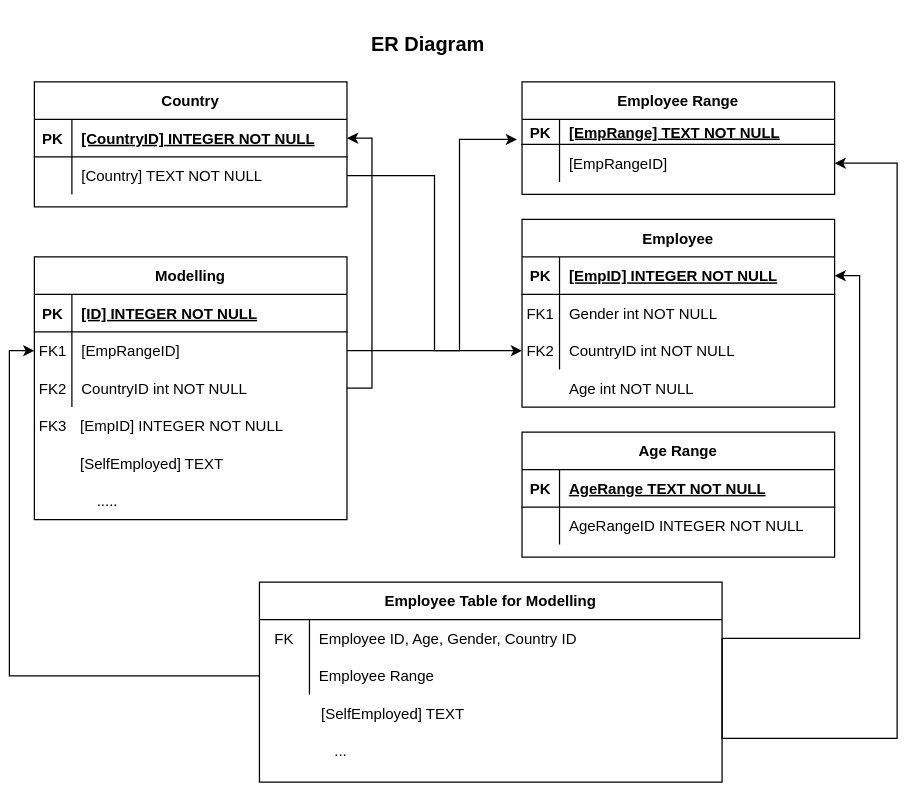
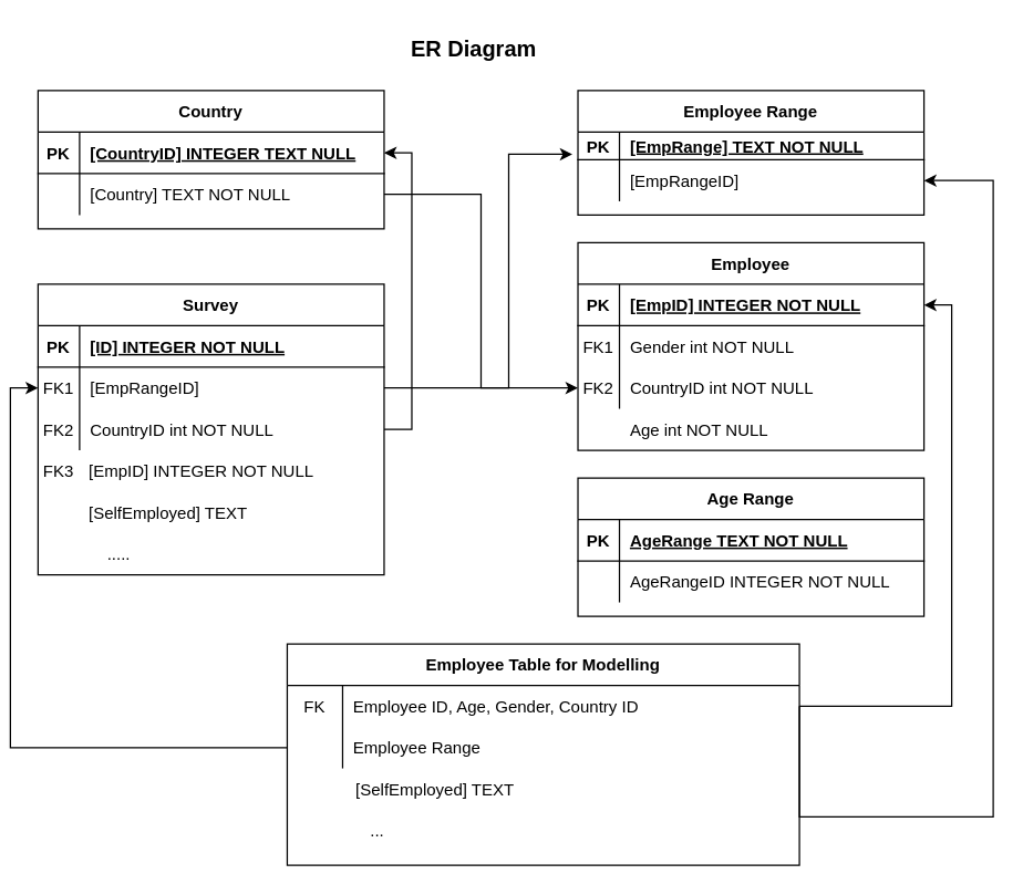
  <mxCell id="0" />
  <mxCell id="1" parent="0" />
  <mxCell id="2" value="Age Range" style="shape=table;startSize=30;container=1;collapsible=1;childLayout=tableLayout;fixedRows=1;rowLines=0;fontStyle=1;align=center;resizeLast=1;" parent="1" vertex="1"><mxGeometry x="410" y="345" width="250" height="100" as="geometry" /></mxCell>
  <mxCell id="3" value="" style="shape=partialRectangle;collapsible=0;dropTarget=0;pointerEvents=0;fillColor=none;points=[[0,0.5],[1,0.5]];portConstraint=eastwest;top=0;left=0;right=0;bottom=1;" parent="2" vertex="1"><mxGeometry y="30" width="250" height="30" as="geometry" /></mxCell>
  <mxCell id="4" value="PK" style="shape=partialRectangle;overflow=hidden;connectable=0;fillColor=none;top=0;left=0;bottom=0;right=0;fontStyle=1;" parent="3" vertex="1"><mxGeometry width="30" height="30" as="geometry"><mxRectangle width="30" height="30" as="alternateBounds" /></mxGeometry></mxCell>
  <mxCell id="5" value="AgeRange TEXT NOT NULL " style="shape=partialRectangle;overflow=hidden;connectable=0;fillColor=none;top=0;left=0;bottom=0;right=0;align=left;spacingLeft=6;fontStyle=5;" parent="3" vertex="1"><mxGeometry x="30" width="220" height="30" as="geometry"><mxRectangle width="220" height="30" as="alternateBounds" /></mxGeometry></mxCell>
  <mxCell id="6" value="" style="shape=partialRectangle;collapsible=0;dropTarget=0;pointerEvents=0;fillColor=none;points=[[0,0.5],[1,0.5]];portConstraint=eastwest;top=0;left=0;right=0;bottom=0;" parent="2" vertex="1"><mxGeometry y="60" width="250" height="30" as="geometry" /></mxCell>
  <mxCell id="7" value="" style="shape=partialRectangle;overflow=hidden;connectable=0;fillColor=none;top=0;left=0;bottom=0;right=0;" parent="6" vertex="1"><mxGeometry width="30" height="30" as="geometry"><mxRectangle width="30" height="30" as="alternateBounds" /></mxGeometry></mxCell>
  <mxCell id="8" value="AgeRangeID INTEGER NOT NULL" style="shape=partialRectangle;overflow=hidden;connectable=0;fillColor=none;top=0;left=0;bottom=0;right=0;align=left;spacingLeft=6;" parent="6" vertex="1"><mxGeometry x="30" width="220" height="30" as="geometry"><mxRectangle width="220" height="30" as="alternateBounds" /></mxGeometry></mxCell>
  <mxCell id="9" value="Country" style="shape=table;startSize=30;container=1;collapsible=1;childLayout=tableLayout;fixedRows=1;rowLines=0;fontStyle=1;align=center;resizeLast=1;" vertex="1" parent="1"><mxGeometry x="20" y="65" width="250" height="100" as="geometry" /></mxCell>
  <mxCell id="10" value="" style="shape=partialRectangle;collapsible=0;dropTarget=0;pointerEvents=0;fillColor=none;points=[[0,0.5],[1,0.5]];portConstraint=eastwest;top=0;left=0;right=0;bottom=1;" vertex="1" parent="9"><mxGeometry y="30" width="250" height="30" as="geometry" /></mxCell>
  <mxCell id="11" value="PK" style="shape=partialRectangle;overflow=hidden;connectable=0;fillColor=none;top=0;left=0;bottom=0;right=0;fontStyle=1;" vertex="1" parent="10"><mxGeometry width="30" height="30" as="geometry"><mxRectangle width="30" height="30" as="alternateBounds" /></mxGeometry></mxCell>
- <mxCell id="12" value="[CountryID] INTEGER NOT NULL" style="shape=partialRectangle;overflow=hidden;connectable=0;fillColor=none;top=0;left=0;bottom=0;right=0;align=left;spacingLeft=6;fontStyle=5;" vertex="1" parent="10"><mxGeometry x="30" width="220" height="30" as="geometry"><mxRectangle width="220" height="30" as="alternateBounds" /></mxGeometry></mxCell>
+ <mxCell id="12" value="[CountryID] INTEGER TEXT NULL" style="shape=partialRectangle;overflow=hidden;connectable=0;fillColor=none;top=0;left=0;bottom=0;right=0;align=left;spacingLeft=6;fontStyle=5;" vertex="1" parent="10"><mxGeometry x="30" width="220" height="30" as="geometry"><mxRectangle width="220" height="30" as="alternateBounds" /></mxGeometry></mxCell>
  <mxCell id="13" value="" style="shape=partialRectangle;collapsible=0;dropTarget=0;pointerEvents=0;fillColor=none;points=[[0,0.5],[1,0.5]];portConstraint=eastwest;top=0;left=0;right=0;bottom=0;" vertex="1" parent="9"><mxGeometry y="60" width="250" height="30" as="geometry" /></mxCell>
  <mxCell id="14" value="" style="shape=partialRectangle;overflow=hidden;connectable=0;fillColor=none;top=0;left=0;bottom=0;right=0;" vertex="1" parent="13"><mxGeometry width="30" height="30" as="geometry"><mxRectangle width="30" height="30" as="alternateBounds" /></mxGeometry></mxCell>
  <mxCell id="15" value="[Country] TEXT NOT NULL" style="shape=partialRectangle;overflow=hidden;connectable=0;fillColor=none;top=0;left=0;bottom=0;right=0;align=left;spacingLeft=6;" vertex="1" parent="13"><mxGeometry x="30" width="220" height="30" as="geometry"><mxRectangle width="220" height="30" as="alternateBounds" /></mxGeometry></mxCell>
  <mxCell id="16" value="Employee Range" style="shape=table;startSize=30;container=1;collapsible=1;childLayout=tableLayout;fixedRows=1;rowLines=0;fontStyle=1;align=center;resizeLast=1;" vertex="1" parent="1"><mxGeometry x="410" y="65" width="250" height="90" as="geometry" /></mxCell>
  <mxCell id="17" value="" style="shape=partialRectangle;collapsible=0;dropTarget=0;pointerEvents=0;fillColor=none;points=[[0,0.5],[1,0.5]];portConstraint=eastwest;top=0;left=0;right=0;bottom=1;" vertex="1" parent="16"><mxGeometry y="30" width="250" height="20" as="geometry" /></mxCell>
  <mxCell id="18" value="PK" style="shape=partialRectangle;overflow=hidden;connectable=0;fillColor=none;top=0;left=0;bottom=0;right=0;fontStyle=1;" vertex="1" parent="17"><mxGeometry width="30" height="20" as="geometry"><mxRectangle width="30" height="20" as="alternateBounds" /></mxGeometry></mxCell>
  <mxCell id="19" value="[EmpRange] TEXT NOT NULL" style="shape=partialRectangle;overflow=hidden;connectable=0;fillColor=none;top=0;left=0;bottom=0;right=0;align=left;spacingLeft=6;fontStyle=5;" vertex="1" parent="17"><mxGeometry x="30" width="220" height="20" as="geometry"><mxRectangle width="220" height="20" as="alternateBounds" /></mxGeometry></mxCell>
  <mxCell id="20" value="" style="shape=partialRectangle;collapsible=0;dropTarget=0;pointerEvents=0;fillColor=none;points=[[0,0.5],[1,0.5]];portConstraint=eastwest;top=0;left=0;right=0;bottom=0;" vertex="1" parent="16"><mxGeometry y="50" width="250" height="30" as="geometry" /></mxCell>
  <mxCell id="21" value="" style="shape=partialRectangle;overflow=hidden;connectable=0;fillColor=none;top=0;left=0;bottom=0;right=0;" vertex="1" parent="20"><mxGeometry width="30" height="30" as="geometry"><mxRectangle width="30" height="30" as="alternateBounds" /></mxGeometry></mxCell>
  <mxCell id="22" value="[EmpRangeID]" style="shape=partialRectangle;overflow=hidden;connectable=0;fillColor=none;top=0;left=0;bottom=0;right=0;align=left;spacingLeft=6;" vertex="1" parent="20"><mxGeometry x="30" width="220" height="30" as="geometry"><mxRectangle width="220" height="30" as="alternateBounds" /></mxGeometry></mxCell>
  <mxCell id="23" value="Employee" style="shape=table;startSize=30;container=1;collapsible=1;childLayout=tableLayout;fixedRows=1;rowLines=0;fontStyle=1;align=center;resizeLast=1;" vertex="1" parent="1"><mxGeometry x="410" y="175" width="250" height="150" as="geometry" /></mxCell>
  <mxCell id="24" value="" style="shape=partialRectangle;collapsible=0;dropTarget=0;pointerEvents=0;fillColor=none;points=[[0,0.5],[1,0.5]];portConstraint=eastwest;top=0;left=0;right=0;bottom=1;" vertex="1" parent="23"><mxGeometry y="30" width="250" height="30" as="geometry" /></mxCell>
  <mxCell id="25" value="PK" style="shape=partialRectangle;overflow=hidden;connectable=0;fillColor=none;top=0;left=0;bottom=0;right=0;fontStyle=1;" vertex="1" parent="24"><mxGeometry width="30" height="30" as="geometry"><mxRectangle width="30" height="30" as="alternateBounds" /></mxGeometry></mxCell>
  <mxCell id="26" value="[EmpID] INTEGER NOT NULL" style="shape=partialRectangle;overflow=hidden;connectable=0;fillColor=none;top=0;left=0;bottom=0;right=0;align=left;spacingLeft=6;fontStyle=5;" vertex="1" parent="24"><mxGeometry x="30" width="220" height="30" as="geometry"><mxRectangle width="220" height="30" as="alternateBounds" /></mxGeometry></mxCell>
  <mxCell id="27" value="" style="shape=partialRectangle;collapsible=0;dropTarget=0;pointerEvents=0;fillColor=none;points=[[0,0.5],[1,0.5]];portConstraint=eastwest;top=0;left=0;right=0;bottom=0;" vertex="1" parent="23"><mxGeometry y="60" width="250" height="30" as="geometry" /></mxCell>
  <mxCell id="28" value="FK1" style="shape=partialRectangle;overflow=hidden;connectable=0;fillColor=none;top=0;left=0;bottom=0;right=0;" vertex="1" parent="27"><mxGeometry width="30" height="30" as="geometry"><mxRectangle width="30" height="30" as="alternateBounds" /></mxGeometry></mxCell>
  <mxCell id="29" value="Gender int NOT NULL" style="shape=partialRectangle;overflow=hidden;connectable=0;fillColor=none;top=0;left=0;bottom=0;right=0;align=left;spacingLeft=6;" vertex="1" parent="27"><mxGeometry x="30" width="220" height="30" as="geometry"><mxRectangle width="220" height="30" as="alternateBounds" /></mxGeometry></mxCell>
  <mxCell id="30" value="" style="shape=partialRectangle;collapsible=0;dropTarget=0;pointerEvents=0;fillColor=none;points=[[0,0.5],[1,0.5]];portConstraint=eastwest;top=0;left=0;right=0;bottom=0;" vertex="1" parent="23"><mxGeometry y="90" width="250" height="30" as="geometry" /></mxCell>
  <mxCell id="31" value="FK2" style="shape=partialRectangle;overflow=hidden;connectable=0;fillColor=none;top=0;left=0;bottom=0;right=0;" vertex="1" parent="30"><mxGeometry width="30" height="30" as="geometry"><mxRectangle width="30" height="30" as="alternateBounds" /></mxGeometry></mxCell>
  <mxCell id="32" value="CountryID int NOT NULL" style="shape=partialRectangle;overflow=hidden;connectable=0;fillColor=none;top=0;left=0;bottom=0;right=0;align=left;spacingLeft=6;" vertex="1" parent="30"><mxGeometry x="30" width="220" height="30" as="geometry"><mxRectangle width="220" height="30" as="alternateBounds" /></mxGeometry></mxCell>
  <mxCell id="33" value="" style="shape=partialRectangle;collapsible=0;dropTarget=0;pointerEvents=0;fillColor=none;points=[[0,0.5],[1,0.5]];portConstraint=eastwest;top=0;left=0;right=0;bottom=0;" vertex="1" parent="1"><mxGeometry x="410" y="295" width="250" height="30" as="geometry" /></mxCell>
  <mxCell id="34" value="" style="shape=partialRectangle;overflow=hidden;connectable=0;fillColor=none;top=0;left=0;bottom=0;right=0;" vertex="1" parent="33"><mxGeometry width="30" height="30" as="geometry"><mxRectangle width="30" height="30" as="alternateBounds" /></mxGeometry></mxCell>
  <mxCell id="35" value="Age int NOT NULL" style="shape=partialRectangle;overflow=hidden;connectable=0;fillColor=none;top=0;left=0;bottom=0;right=0;align=left;spacingLeft=6;" vertex="1" parent="33"><mxGeometry x="30" width="220" height="30" as="geometry"><mxRectangle width="220" height="30" as="alternateBounds" /></mxGeometry></mxCell>
- <mxCell id="36" value="Modelling" style="shape=table;startSize=30;container=1;collapsible=1;childLayout=tableLayout;fixedRows=1;rowLines=0;fontStyle=1;align=center;resizeLast=1;" vertex="1" parent="1"><mxGeometry x="20" y="205" width="250" height="210" as="geometry" /></mxCell>
+ <mxCell id="36" value="Survey" style="shape=table;startSize=30;container=1;collapsible=1;childLayout=tableLayout;fixedRows=1;rowLines=0;fontStyle=1;align=center;resizeLast=1;" vertex="1" parent="1"><mxGeometry x="20" y="205" width="250" height="210" as="geometry" /></mxCell>
  <mxCell id="37" value="" style="shape=partialRectangle;collapsible=0;dropTarget=0;pointerEvents=0;fillColor=none;points=[[0,0.5],[1,0.5]];portConstraint=eastwest;top=0;left=0;right=0;bottom=1;" vertex="1" parent="36"><mxGeometry y="30" width="250" height="30" as="geometry" /></mxCell>
  <mxCell id="38" value="PK" style="shape=partialRectangle;overflow=hidden;connectable=0;fillColor=none;top=0;left=0;bottom=0;right=0;fontStyle=1;" vertex="1" parent="37"><mxGeometry width="30" height="30" as="geometry"><mxRectangle width="30" height="30" as="alternateBounds" /></mxGeometry></mxCell>
  <mxCell id="39" value="[ID] INTEGER NOT NULL" style="shape=partialRectangle;overflow=hidden;connectable=0;fillColor=none;top=0;left=0;bottom=0;right=0;align=left;spacingLeft=6;fontStyle=5;" vertex="1" parent="37"><mxGeometry x="30" width="220" height="30" as="geometry"><mxRectangle width="220" height="30" as="alternateBounds" /></mxGeometry></mxCell>
  <mxCell id="40" value="" style="shape=partialRectangle;collapsible=0;dropTarget=0;pointerEvents=0;fillColor=none;points=[[0,0.5],[1,0.5]];portConstraint=eastwest;top=0;left=0;right=0;bottom=0;" vertex="1" parent="36"><mxGeometry y="60" width="250" height="30" as="geometry" /></mxCell>
  <mxCell id="41" value="FK1" style="shape=partialRectangle;overflow=hidden;connectable=0;fillColor=none;top=0;left=0;bottom=0;right=0;" vertex="1" parent="40"><mxGeometry width="30" height="30" as="geometry"><mxRectangle width="30" height="30" as="alternateBounds" /></mxGeometry></mxCell>
  <mxCell id="42" value="[EmpRangeID]" style="shape=partialRectangle;overflow=hidden;connectable=0;fillColor=none;top=0;left=0;bottom=0;right=0;align=left;spacingLeft=6;" vertex="1" parent="40"><mxGeometry x="30" width="220" height="30" as="geometry"><mxRectangle width="220" height="30" as="alternateBounds" /></mxGeometry></mxCell>
  <mxCell id="43" value="" style="shape=partialRectangle;collapsible=0;dropTarget=0;pointerEvents=0;fillColor=none;points=[[0,0.5],[1,0.5]];portConstraint=eastwest;top=0;left=0;right=0;bottom=0;" vertex="1" parent="36"><mxGeometry y="90" width="250" height="30" as="geometry" /></mxCell>
  <mxCell id="44" value="FK2" style="shape=partialRectangle;overflow=hidden;connectable=0;fillColor=none;top=0;left=0;bottom=0;right=0;" vertex="1" parent="43"><mxGeometry width="30" height="30" as="geometry"><mxRectangle width="30" height="30" as="alternateBounds" /></mxGeometry></mxCell>
  <mxCell id="45" value="CountryID int NOT NULL" style="shape=partialRectangle;overflow=hidden;connectable=0;fillColor=none;top=0;left=0;bottom=0;right=0;align=left;spacingLeft=6;" vertex="1" parent="43"><mxGeometry x="30" width="220" height="30" as="geometry"><mxRectangle width="220" height="30" as="alternateBounds" /></mxGeometry></mxCell>
  <mxCell id="46" style="edgeStyle=orthogonalEdgeStyle;rounded=0;orthogonalLoop=1;jettySize=auto;html=1;exitX=1;exitY=0.5;exitDx=0;exitDy=0;entryX=0;entryY=0.5;entryDx=0;entryDy=0;" edge="1" parent="1" source="13" target="30"><mxGeometry relative="1" as="geometry" /></mxCell>
  <mxCell id="47" value="" style="shape=partialRectangle;collapsible=0;dropTarget=0;pointerEvents=0;fillColor=none;points=[[0,0.5],[1,0.5]];portConstraint=eastwest;top=0;left=0;right=0;bottom=0;" vertex="1" parent="1"><mxGeometry x="20" y="325" width="250" height="30" as="geometry" /></mxCell>
  <mxCell id="48" value="FK3" style="shape=partialRectangle;overflow=hidden;connectable=0;fillColor=none;top=0;left=0;bottom=0;right=0;" vertex="1" parent="47"><mxGeometry width="30" height="30" as="geometry"><mxRectangle width="30" height="30" as="alternateBounds" /></mxGeometry></mxCell>
  <mxCell id="49" value="[EmpID] INTEGER NOT NULL" style="shape=partialRectangle;overflow=hidden;connectable=0;fillColor=none;top=0;left=0;bottom=0;right=0;align=left;spacingLeft=6;" vertex="1" parent="47"><mxGeometry x="29" width="220" height="30" as="geometry"><mxRectangle width="220" height="30" as="alternateBounds" /></mxGeometry></mxCell>
  <mxCell id="50" value="" style="shape=partialRectangle;collapsible=0;dropTarget=0;pointerEvents=0;fillColor=none;points=[[0,0.5],[1,0.5]];portConstraint=eastwest;top=0;left=0;right=0;bottom=0;" vertex="1" parent="1"><mxGeometry x="20" y="355" width="250" height="30" as="geometry" /></mxCell>
  <mxCell id="51" value="" style="shape=partialRectangle;overflow=hidden;connectable=0;fillColor=none;top=0;left=0;bottom=0;right=0;" vertex="1" parent="50"><mxGeometry width="30" height="30" as="geometry"><mxRectangle width="30" height="30" as="alternateBounds" /></mxGeometry></mxCell>
  <mxCell id="52" value="[SelfEmployed] TEXT" style="shape=partialRectangle;overflow=hidden;connectable=0;fillColor=none;top=0;left=0;bottom=0;right=0;align=left;spacingLeft=6;" vertex="1" parent="50"><mxGeometry x="29" width="220" height="30" as="geometry"><mxRectangle width="220" height="30" as="alternateBounds" /></mxGeometry></mxCell>
  <mxCell id="53" value="" style="shape=partialRectangle;collapsible=0;dropTarget=0;pointerEvents=0;fillColor=none;points=[[0,0.5],[1,0.5]];portConstraint=eastwest;top=0;left=0;right=0;bottom=0;" vertex="1" parent="1"><mxGeometry x="20" y="385" width="250" height="30" as="geometry" /></mxCell>
  <mxCell id="54" value="" style="shape=partialRectangle;overflow=hidden;connectable=0;fillColor=none;top=0;left=0;bottom=0;right=0;" vertex="1" parent="53"><mxGeometry width="30" height="30" as="geometry"><mxRectangle width="30" height="30" as="alternateBounds" /></mxGeometry></mxCell>
  <mxCell id="55" value="    ....." style="shape=partialRectangle;overflow=hidden;connectable=0;fillColor=none;top=0;left=0;bottom=0;right=0;align=left;spacingLeft=6;" vertex="1" parent="53"><mxGeometry x="29" width="220" height="30" as="geometry"><mxRectangle width="220" height="30" as="alternateBounds" /></mxGeometry></mxCell>
  <mxCell id="56" value="Employee Table for Modelling" style="shape=table;startSize=30;container=1;collapsible=1;childLayout=tableLayout;fixedRows=1;rowLines=0;fontStyle=1;align=center;resizeLast=1;" vertex="1" parent="1"><mxGeometry x="200" y="465" width="370" height="160" as="geometry" /></mxCell>
  <mxCell id="57" value="" style="shape=partialRectangle;collapsible=0;dropTarget=0;pointerEvents=0;fillColor=none;points=[[0,0.5],[1,0.5]];portConstraint=eastwest;top=0;left=0;right=0;bottom=0;" vertex="1" parent="56"><mxGeometry y="30" width="370" height="30" as="geometry" /></mxCell>
  <mxCell id="58" value="FK" style="shape=partialRectangle;overflow=hidden;connectable=0;fillColor=none;top=0;left=0;bottom=0;right=0;" vertex="1" parent="57"><mxGeometry width="40" height="30" as="geometry"><mxRectangle width="40" height="30" as="alternateBounds" /></mxGeometry></mxCell>
  <mxCell id="59" value="Employee ID, Age, Gender, Country ID" style="shape=partialRectangle;overflow=hidden;connectable=0;fillColor=none;top=0;left=0;bottom=0;right=0;align=left;spacingLeft=6;" vertex="1" parent="57"><mxGeometry x="40" width="330" height="30" as="geometry"><mxRectangle width="330" height="30" as="alternateBounds" /></mxGeometry></mxCell>
  <mxCell id="60" value="" style="shape=partialRectangle;collapsible=0;dropTarget=0;pointerEvents=0;fillColor=none;points=[[0,0.5],[1,0.5]];portConstraint=eastwest;top=0;left=0;right=0;bottom=0;" vertex="1" parent="56"><mxGeometry y="60" width="370" height="30" as="geometry" /></mxCell>
  <mxCell id="61" value="" style="shape=partialRectangle;overflow=hidden;connectable=0;fillColor=none;top=0;left=0;bottom=0;right=0;" vertex="1" parent="60"><mxGeometry width="40" height="30" as="geometry"><mxRectangle width="40" height="30" as="alternateBounds" /></mxGeometry></mxCell>
  <mxCell id="62" value="Employee Range" style="shape=partialRectangle;overflow=hidden;connectable=0;fillColor=none;top=0;left=0;bottom=0;right=0;align=left;spacingLeft=6;" vertex="1" parent="60"><mxGeometry x="40" width="330" height="30" as="geometry"><mxRectangle width="330" height="30" as="alternateBounds" /></mxGeometry></mxCell>
  <mxCell id="63" style="edgeStyle=orthogonalEdgeStyle;rounded=0;orthogonalLoop=1;jettySize=auto;html=1;exitX=1;exitY=0.5;exitDx=0;exitDy=0;entryX=1;entryY=0.5;entryDx=0;entryDy=0;" edge="1" parent="1" source="57" target="20"><mxGeometry relative="1" as="geometry"><mxPoint x="690" y="185" as="targetPoint" /><Array as="points"><mxPoint x="710" y="590" /><mxPoint x="710" y="130" /></Array></mxGeometry></mxCell>
  <mxCell id="64" style="edgeStyle=orthogonalEdgeStyle;rounded=0;orthogonalLoop=1;jettySize=auto;html=1;exitX=1;exitY=0.5;exitDx=0;exitDy=0;entryX=-0.016;entryY=-0.133;entryDx=0;entryDy=0;entryPerimeter=0;" edge="1" parent="1" source="40" target="20"><mxGeometry relative="1" as="geometry"><Array as="points"><mxPoint x="360" y="280" /><mxPoint x="360" y="111" /></Array></mxGeometry></mxCell>
  <mxCell id="65" style="edgeStyle=orthogonalEdgeStyle;rounded=0;orthogonalLoop=1;jettySize=auto;html=1;exitX=1;exitY=0.5;exitDx=0;exitDy=0;entryX=1;entryY=0.5;entryDx=0;entryDy=0;" edge="1" parent="1" source="43" target="10"><mxGeometry relative="1" as="geometry" /></mxCell>
  <mxCell id="66" value="" style="shape=partialRectangle;collapsible=0;dropTarget=0;pointerEvents=0;fillColor=none;points=[[0,0.5],[1,0.5]];portConstraint=eastwest;top=0;left=0;right=0;bottom=0;" vertex="1" parent="1"><mxGeometry x="200" y="555" width="360" height="30" as="geometry" /></mxCell>
  <mxCell id="67" value="" style="shape=partialRectangle;overflow=hidden;connectable=0;fillColor=none;top=0;left=0;bottom=0;right=0;" vertex="1" parent="66"><mxGeometry width="43.2" height="30" as="geometry"><mxRectangle width="30" height="30" as="alternateBounds" /></mxGeometry></mxCell>
  <mxCell id="68" value="[SelfEmployed] TEXT" style="shape=partialRectangle;overflow=hidden;connectable=0;fillColor=none;top=0;left=0;bottom=0;right=0;align=left;spacingLeft=6;" vertex="1" parent="66"><mxGeometry x="41.76" width="316.8" height="30" as="geometry"><mxRectangle width="220" height="30" as="alternateBounds" /></mxGeometry></mxCell>
  <mxCell id="69" style="edgeStyle=orthogonalEdgeStyle;rounded=0;orthogonalLoop=1;jettySize=auto;html=1;exitX=1;exitY=0.5;exitDx=0;exitDy=0;entryX=1;entryY=0.5;entryDx=0;entryDy=0;" edge="1" parent="1" source="57" target="24"><mxGeometry relative="1" as="geometry"><mxPoint x="680" y="225" as="targetPoint" /></mxGeometry></mxCell>
  <mxCell id="70" style="edgeStyle=orthogonalEdgeStyle;rounded=0;orthogonalLoop=1;jettySize=auto;html=1;exitX=0;exitY=0.5;exitDx=0;exitDy=0;entryX=0;entryY=0.5;entryDx=0;entryDy=0;" edge="1" parent="1" source="60" target="40"><mxGeometry relative="1" as="geometry" /></mxCell>
  <mxCell id="71" value="" style="shape=partialRectangle;collapsible=0;dropTarget=0;pointerEvents=0;fillColor=none;points=[[0,0.5],[1,0.5]];portConstraint=eastwest;top=0;left=0;right=0;bottom=0;" vertex="1" parent="1"><mxGeometry x="210" y="585" width="250" height="30" as="geometry" /></mxCell>
  <mxCell id="72" value="" style="shape=partialRectangle;overflow=hidden;connectable=0;fillColor=none;top=0;left=0;bottom=0;right=0;" vertex="1" parent="71"><mxGeometry width="30" height="30" as="geometry"><mxRectangle width="30" height="30" as="alternateBounds" /></mxGeometry></mxCell>
  <mxCell id="73" value="    ..." style="shape=partialRectangle;overflow=hidden;connectable=0;fillColor=none;top=0;left=0;bottom=0;right=0;align=left;spacingLeft=6;" vertex="1" parent="71"><mxGeometry x="29" width="220" height="30" as="geometry"><mxRectangle width="220" height="30" as="alternateBounds" /></mxGeometry></mxCell>
  <mxCell id="74" value="&lt;b&gt;&lt;font style=&quot;font-size: 16px;&quot;&gt;ER Diagram&lt;/font&gt;&lt;/b&gt;" style="text;strokeColor=none;align=center;fillColor=none;html=1;verticalAlign=middle;whiteSpace=wrap;rounded=0;" vertex="1" parent="1"><mxGeometry x="250" y="20" width="170" height="30" as="geometry" /></mxCell>
